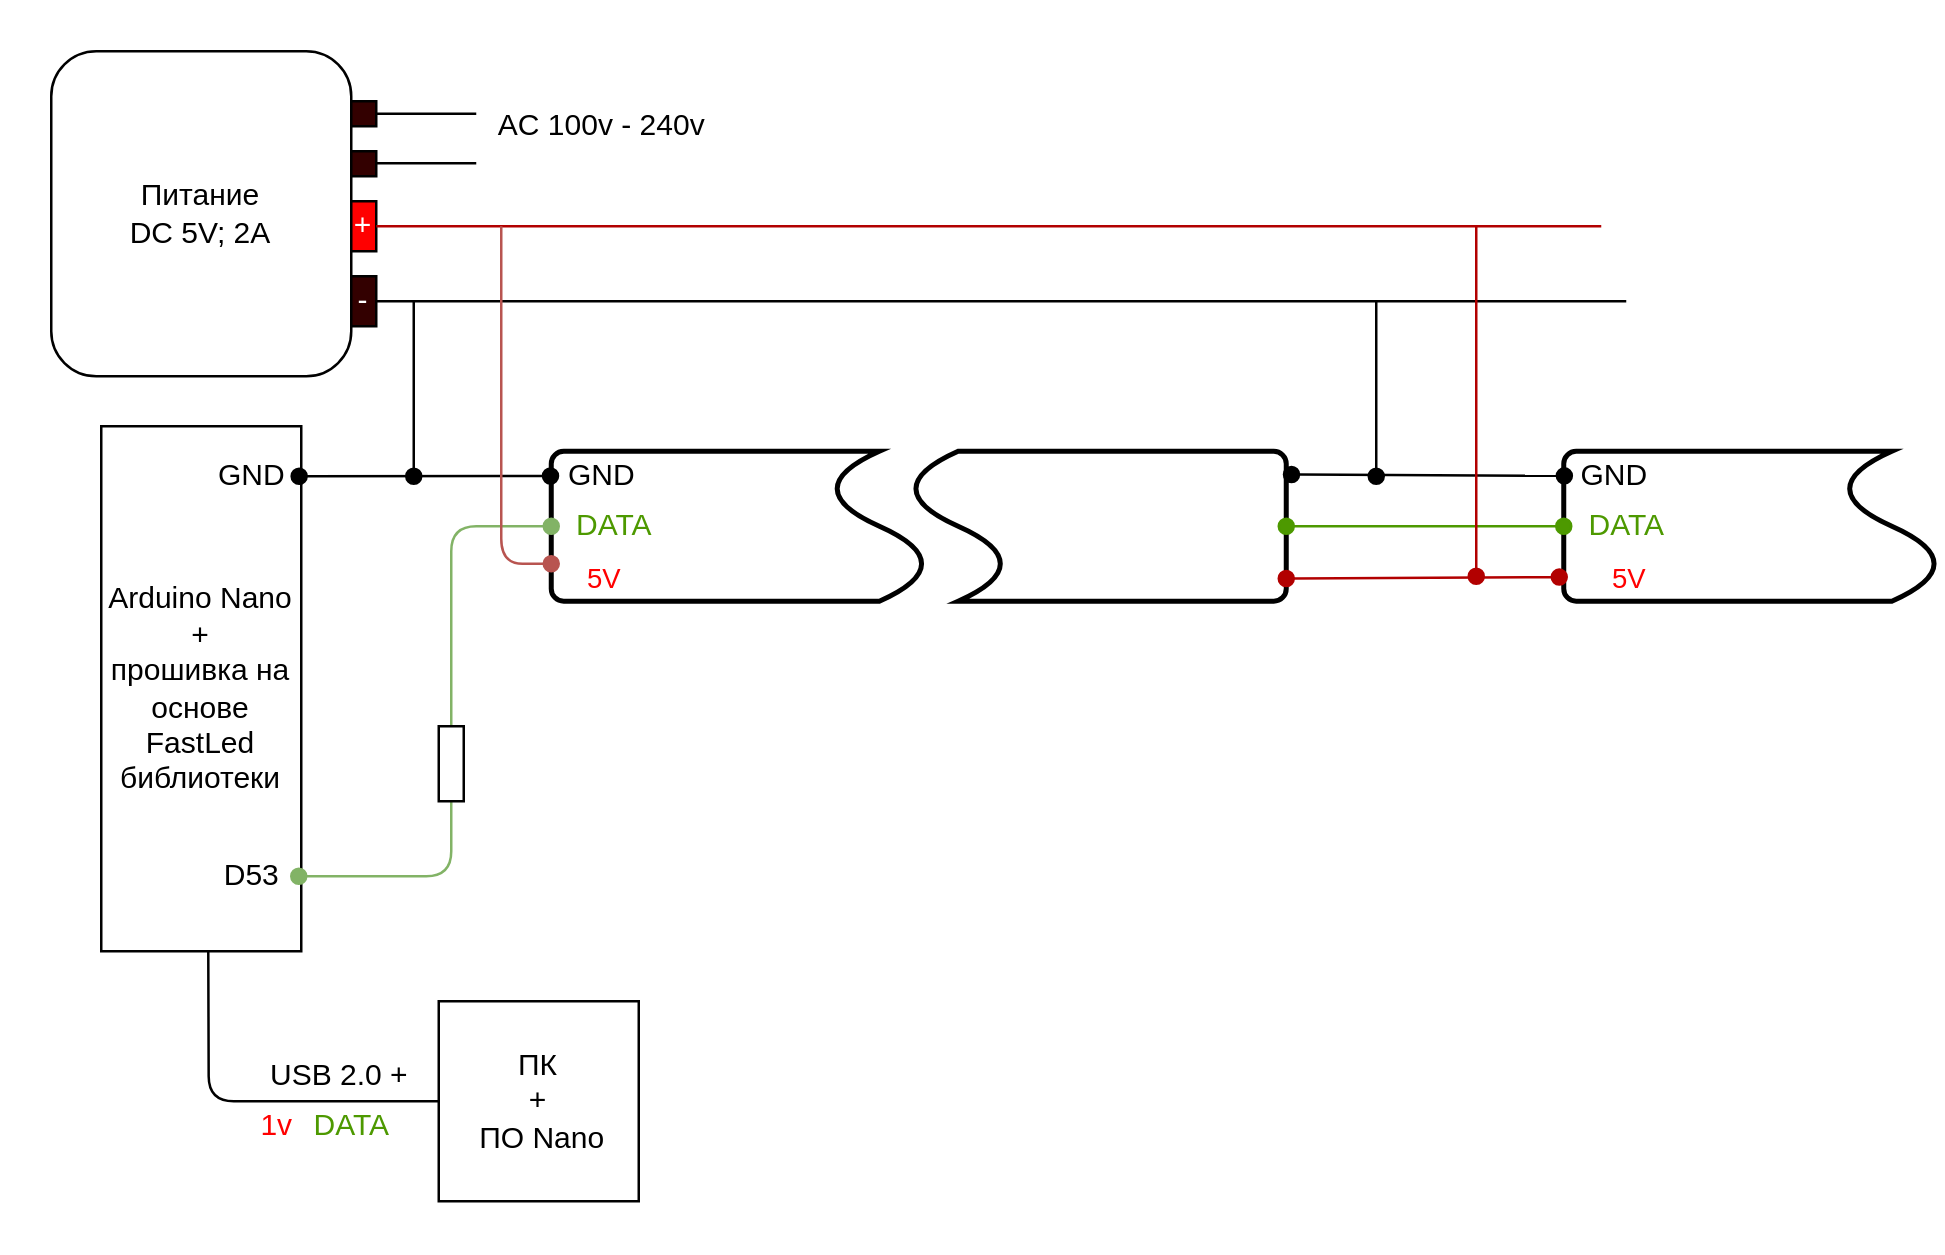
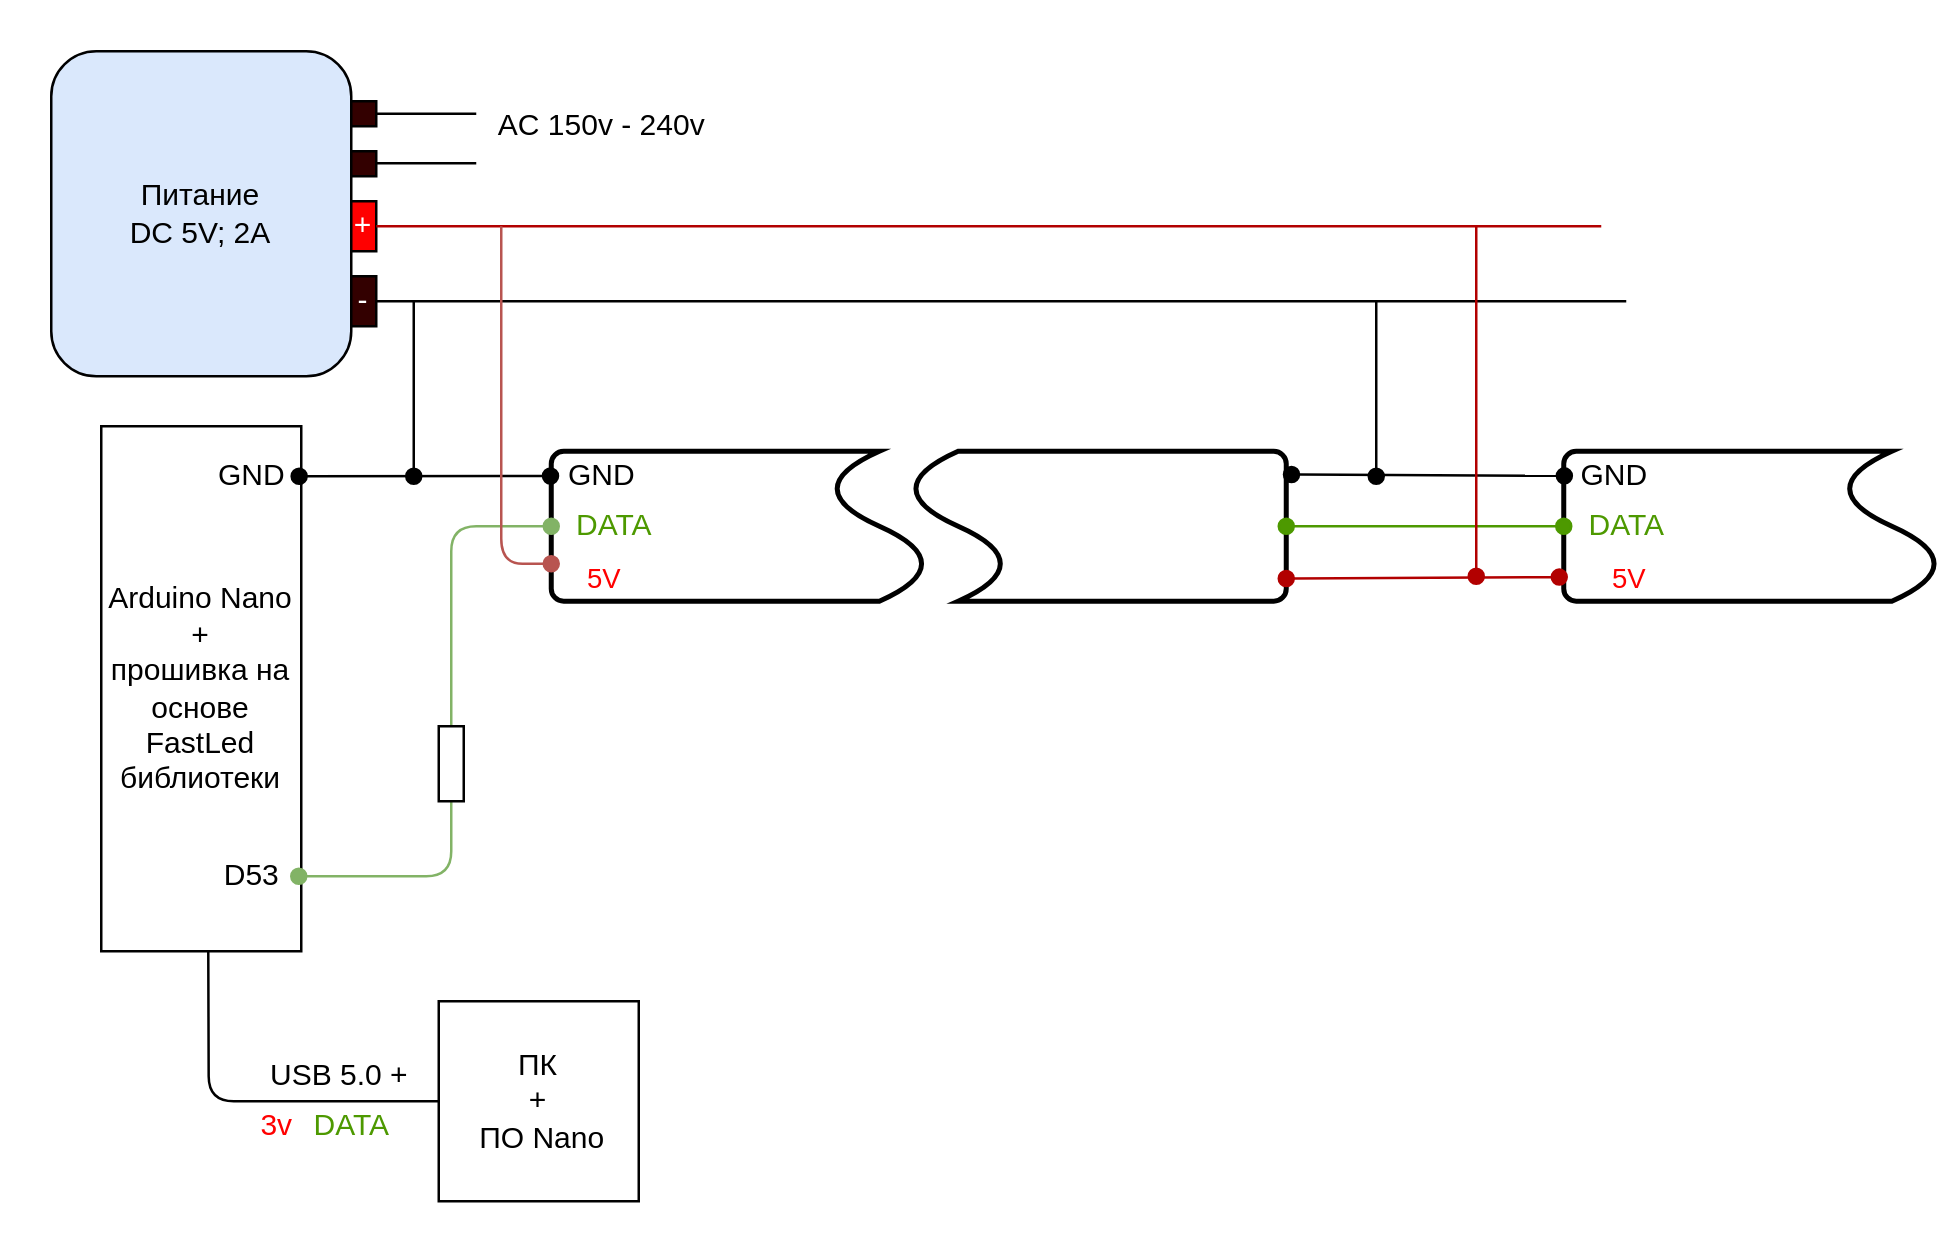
  <mxCell id="0" />
  <mxCell id="1" parent="0" />
  <mxCell id="2" value="&lt;font color=&quot;#000000&quot;&gt;Arduino Nano&lt;br&gt;+&lt;br&gt;прошивка на основе FastLed библиотеки&lt;/font&gt;" style="rounded=0;whiteSpace=wrap;html=1;strokeColor=#000000;fillColor=#ffffff;gradientColor=none;fontColor=#FF0000;" vertex="1" parent="1"><mxGeometry x="40" y="170" width="80" height="210" as="geometry" /></mxCell>
  <mxCell id="3" value="" style="strokeWidth=2;html=1;shape=mxgraph.flowchart.document2;whiteSpace=wrap;size=0.25;fillColor=#ffffff;gradientColor=none;fontColor=#FF0000;rotation=-90;" vertex="1" parent="1"><mxGeometry x="265" y="135" width="60" height="150" as="geometry" /></mxCell>
- <mxCell id="4" value="Питание&lt;br&gt;DC 5V; 2А" style="rounded=1;whiteSpace=wrap;html=1;" vertex="1" parent="1"><mxGeometry x="20" y="20" width="120" height="130" as="geometry" /></mxCell>
+ <mxCell id="4" value="Питание&lt;br&gt;DC 5V; 2А" style="rounded=1;whiteSpace=wrap;html=1;fillColor=#dae8fc;" vertex="1" parent="1"><mxGeometry x="20" y="20" width="120" height="130" as="geometry" /></mxCell>
  <mxCell id="5" value="" style="endArrow=none;html=1;exitX=1;exitY=0.5;exitDx=0;exitDy=0;entryX=0;entryY=0.5;entryDx=0;entryDy=0;" edge="1" parent="1" source="6"><mxGeometry width="50" height="50" relative="1" as="geometry"><mxPoint x="140" y="80" as="sourcePoint" /><mxPoint x="190" y="45" as="targetPoint" /></mxGeometry></mxCell>
  <mxCell id="6" value="" style="whiteSpace=wrap;html=1;aspect=fixed;fillColor=#330000;" vertex="1" parent="1"><mxGeometry x="140" y="40" width="10" height="10" as="geometry" /></mxCell>
  <mxCell id="7" value="" style="whiteSpace=wrap;html=1;aspect=fixed;fillColor=#330000;" vertex="1" parent="1"><mxGeometry x="140" y="60" width="10" height="10" as="geometry" /></mxCell>
  <mxCell id="8" value="" style="endArrow=none;html=1;exitX=1;exitY=0.5;exitDx=0;exitDy=0;entryX=0;entryY=0.5;entryDx=0;entryDy=0;" edge="1" parent="1"><mxGeometry width="50" height="50" relative="1" as="geometry"><mxPoint x="150" y="64.83" as="sourcePoint" /><mxPoint x="190" y="64.83" as="targetPoint" /></mxGeometry></mxCell>
- <mxCell id="9" value="AC 100v - 240v" style="text;html=1;align=center;verticalAlign=middle;resizable=0;points=[];autosize=1;" vertex="1" parent="1"><mxGeometry x="190" y="40" width="100" height="20" as="geometry" /></mxCell>
+ <mxCell id="9" value="AC 150v - 240v" style="text;html=1;align=center;verticalAlign=middle;resizable=0;points=[];autosize=1;" vertex="1" parent="1"><mxGeometry x="190" y="40" width="100" height="20" as="geometry" /></mxCell>
  <mxCell id="10" value="&lt;font color=&quot;#ffffff&quot;&gt;+&lt;/font&gt;" style="rounded=0;whiteSpace=wrap;html=1;fillColor=#FF0000;" vertex="1" parent="1"><mxGeometry x="140" y="80" width="10" height="20" as="geometry" /></mxCell>
  <mxCell id="11" value="&lt;font color=&quot;#ffffff&quot;&gt;-&lt;/font&gt;" style="rounded=0;whiteSpace=wrap;html=1;fillColor=#330000;" vertex="1" parent="1"><mxGeometry x="140" y="110" width="10" height="20" as="geometry" /></mxCell>
  <mxCell id="12" value="" style="endArrow=none;html=1;exitX=1;exitY=0.5;exitDx=0;exitDy=0;fillColor=#e51400;strokeColor=#B20000;" edge="1" parent="1" source="10"><mxGeometry width="50" height="50" relative="1" as="geometry"><mxPoint x="220" y="150" as="sourcePoint" /><mxPoint x="640" y="90" as="targetPoint" /><Array as="points"><mxPoint x="210" y="90" /></Array></mxGeometry></mxCell>
  <mxCell id="13" value="" style="endArrow=none;html=1;strokeColor=#000000;fillColor=#FF0000;exitX=1;exitY=0.5;exitDx=0;exitDy=0;" edge="1" parent="1" source="11"><mxGeometry width="50" height="50" relative="1" as="geometry"><mxPoint x="110" y="150" as="sourcePoint" /><mxPoint x="650" y="120" as="targetPoint" /></mxGeometry></mxCell>
  <mxCell id="14" value="" style="endArrow=oval;html=1;strokeColor=#000000;fillColor=#FF0000;entryX=0.835;entryY=-0.002;entryDx=0;entryDy=0;startArrow=oval;startFill=1;endFill=1;entryPerimeter=0;" edge="1" parent="1" target="3"><mxGeometry width="50" height="50" relative="1" as="geometry"><mxPoint x="119.16" y="190" as="sourcePoint" /><mxPoint x="200" y="191.34" as="targetPoint" /></mxGeometry></mxCell>
  <mxCell id="15" value="" style="endArrow=oval;html=1;strokeColor=#82b366;fillColor=#d5e8d4;entryX=0.5;entryY=0;entryDx=0;entryDy=0;startArrow=oval;startFill=1;endFill=1;entryPerimeter=0;" edge="1" parent="1" target="3"><mxGeometry width="50" height="50" relative="1" as="geometry"><mxPoint x="119" y="350" as="sourcePoint" /><mxPoint x="220" y="284.52" as="targetPoint" /><Array as="points"><mxPoint x="180" y="350" /><mxPoint x="180" y="210" /></Array></mxGeometry></mxCell>
  <mxCell id="16" value="GND" style="text;html=1;align=center;verticalAlign=middle;resizable=0;points=[];autosize=1;" vertex="1" parent="1"><mxGeometry x="220" y="180" width="40" height="20" as="geometry" /></mxCell>
  <mxCell id="17" value="&lt;font color=&quot;#4d9900&quot;&gt;DATA&lt;/font&gt;" style="text;html=1;align=center;verticalAlign=middle;resizable=0;points=[];autosize=1;" vertex="1" parent="1"><mxGeometry x="220" y="200" width="50" height="20" as="geometry" /></mxCell>
  <mxCell id="18" value="" style="endArrow=none;html=1;strokeColor=#b85450;fillColor=#f8cecc;exitX=0;exitY=0.75;exitDx=0;exitDy=0;endFill=0;startArrow=oval;startFill=1;" edge="1" parent="1"><mxGeometry width="50" height="50" relative="1" as="geometry"><mxPoint x="220" y="225" as="sourcePoint" /><mxPoint x="200" y="90" as="targetPoint" /><Array as="points"><mxPoint x="200" y="225" /></Array></mxGeometry></mxCell>
  <mxCell id="19" value="5V" style="edgeLabel;html=1;align=center;verticalAlign=middle;resizable=0;points=[];fontColor=#FF0000;" vertex="1" connectable="0" parent="18"><mxGeometry x="0.283" y="-2" relative="1" as="geometry"><mxPoint x="38" y="84.53" as="offset" /></mxGeometry></mxCell>
  <mxCell id="20" value="" style="endArrow=none;html=1;strokeColor=#000000;fillColor=#FF0000;endFill=0;startArrow=oval;startFill=1;" edge="1" parent="1"><mxGeometry width="50" height="50" relative="1" as="geometry"><mxPoint x="165" y="190" as="sourcePoint" /><mxPoint x="165" y="120" as="targetPoint" /></mxGeometry></mxCell>
  <mxCell id="21" value="" style="strokeWidth=2;html=1;shape=mxgraph.flowchart.document2;whiteSpace=wrap;size=0.25;fillColor=#ffffff;gradientColor=none;fontColor=#FF0000;rotation=90;" vertex="1" parent="1"><mxGeometry x="409" y="135" width="60" height="150" as="geometry" /></mxCell>
  <mxCell id="22" value="" style="rounded=0;whiteSpace=wrap;html=1;strokeColor=#000000;fillColor=#ffffff;gradientColor=none;fontColor=#FF0000;" vertex="1" parent="1"><mxGeometry x="175" y="290" width="10" height="30" as="geometry" /></mxCell>
  <mxCell id="23" value="" style="endArrow=none;html=1;strokeColor=#000000;fillColor=#FF0000;fontColor=#FF0000;entryX=0.5;entryY=1;entryDx=0;entryDy=0;" edge="1" parent="1"><mxGeometry width="50" height="50" relative="1" as="geometry"><mxPoint x="180" y="440" as="sourcePoint" /><mxPoint x="82.815" y="380" as="targetPoint" /><Array as="points"><mxPoint x="83" y="440" /></Array></mxGeometry></mxCell>
- <mxCell id="24" value="&lt;font color=&quot;#000000&quot;&gt;USB 2.0 +&lt;/font&gt;" style="text;html=1;align=center;verticalAlign=middle;resizable=0;points=[];autosize=1;fontColor=#FF0000;" vertex="1" parent="1"><mxGeometry x="100" y="420" width="70" height="20" as="geometry" /></mxCell>
+ <mxCell id="24" value="&lt;font color=&quot;#000000&quot;&gt;USB 5.0 +&lt;/font&gt;" style="text;html=1;align=center;verticalAlign=middle;resizable=0;points=[];autosize=1;fontColor=#FF0000;" vertex="1" parent="1"><mxGeometry x="100" y="420" width="70" height="20" as="geometry" /></mxCell>
  <mxCell id="25" value="" style="strokeWidth=2;html=1;shape=mxgraph.flowchart.document2;whiteSpace=wrap;size=0.25;fillColor=#ffffff;gradientColor=none;fontColor=#FF0000;rotation=-90;" vertex="1" parent="1"><mxGeometry x="670" y="135" width="60" height="150" as="geometry" /></mxCell>
  <mxCell id="26" value="" style="endArrow=oval;html=1;strokeColor=#000000;fillColor=#FF0000;entryX=0.006;entryY=0.492;entryDx=0;entryDy=0;startArrow=oval;startFill=1;endFill=1;entryPerimeter=0;exitX=0.155;exitY=-0.014;exitDx=0;exitDy=0;exitPerimeter=0;" edge="1" parent="1" source="21" target="27"><mxGeometry width="50" height="50" relative="1" as="geometry"><mxPoint x="510" y="190" as="sourcePoint" /><mxPoint x="610.54" y="189.9" as="targetPoint" /></mxGeometry></mxCell>
  <mxCell id="27" value="GND" style="text;html=1;align=center;verticalAlign=middle;resizable=0;points=[];autosize=1;" vertex="1" parent="1"><mxGeometry x="625" y="180" width="40" height="20" as="geometry" /></mxCell>
  <mxCell id="28" value="&lt;font color=&quot;#000000&quot;&gt;ПК&lt;br&gt;+&lt;br&gt;&amp;nbsp;ПО Nano&lt;/font&gt;" style="whiteSpace=wrap;html=1;aspect=fixed;strokeColor=#000000;fillColor=#ffffff;gradientColor=none;fontColor=#FF0000;" vertex="1" parent="1"><mxGeometry x="175" y="400" width="80" height="80" as="geometry" /></mxCell>
  <mxCell id="29" value="&lt;font color=&quot;#000000&quot;&gt;D53&lt;/font&gt;" style="text;html=1;align=center;verticalAlign=middle;resizable=0;points=[];autosize=1;fontColor=#FF0000;" vertex="1" parent="1"><mxGeometry x="80" y="340" width="40" height="20" as="geometry" /></mxCell>
  <mxCell id="30" value="&lt;font color=&quot;#000000&quot;&gt;GND&lt;/font&gt;" style="text;html=1;align=center;verticalAlign=middle;resizable=0;points=[];autosize=1;fontColor=#FF0000;" vertex="1" parent="1"><mxGeometry x="80" y="180" width="40" height="20" as="geometry" /></mxCell>
- <mxCell id="31" value="1v" style="text;html=1;align=center;verticalAlign=middle;resizable=0;points=[];autosize=1;fontColor=#FF0000;" vertex="1" parent="1"><mxGeometry x="95" y="440" width="30" height="20" as="geometry" /></mxCell>
+ <mxCell id="31" value="3v" style="text;html=1;align=center;verticalAlign=middle;resizable=0;points=[];autosize=1;fontColor=#FF0000;" vertex="1" parent="1"><mxGeometry x="95" y="440" width="30" height="20" as="geometry" /></mxCell>
  <mxCell id="32" value="&lt;font color=&quot;#4d9900&quot;&gt;DATA&lt;/font&gt;" style="text;html=1;align=center;verticalAlign=middle;resizable=0;points=[];autosize=1;fontColor=#FF0000;" vertex="1" parent="1"><mxGeometry x="115" y="440" width="50" height="20" as="geometry" /></mxCell>
  <mxCell id="33" value="" style="endArrow=oval;html=1;fillColor=#6d8764;entryX=0.5;entryY=0;entryDx=0;entryDy=0;startArrow=oval;startFill=1;endFill=1;entryPerimeter=0;exitX=0.5;exitY=0;exitDx=0;exitDy=0;exitPerimeter=0;strokeColor=#4D9900;" edge="1" parent="1" source="21" target="25"><mxGeometry width="50" height="50" relative="1" as="geometry"><mxPoint x="520" y="220" as="sourcePoint" /><mxPoint x="631" y="220" as="targetPoint" /></mxGeometry></mxCell>
  <mxCell id="34" value="" style="endArrow=oval;html=1;strokeColor=#B20000;fillColor=#e51400;entryX=0.161;entryY=-0.012;entryDx=0;entryDy=0;startArrow=oval;startFill=1;endFill=1;entryPerimeter=0;exitX=0.848;exitY=0;exitDx=0;exitDy=0;exitPerimeter=0;" edge="1" parent="1" source="21" target="25"><mxGeometry width="50" height="50" relative="1" as="geometry"><mxPoint x="534" y="215" as="sourcePoint" /><mxPoint x="645" y="215" as="targetPoint" /></mxGeometry></mxCell>
  <mxCell id="35" value="&lt;font color=&quot;#4d9900&quot;&gt;DATA&lt;/font&gt;" style="text;html=1;align=center;verticalAlign=middle;resizable=0;points=[];autosize=1;" vertex="1" parent="1"><mxGeometry x="625" y="200" width="50" height="20" as="geometry" /></mxCell>
  <mxCell id="36" value="5V" style="edgeLabel;html=1;align=center;verticalAlign=middle;resizable=0;points=[];fontColor=#FF0000;" vertex="1" connectable="0" parent="1"><mxGeometry x="650" y="230.001" as="geometry" /></mxCell>
  <mxCell id="37" value="" style="endArrow=none;html=1;strokeColor=#B20000;fillColor=#e51400;fontColor=#FF0000;startArrow=oval;startFill=1;" edge="1" parent="1"><mxGeometry width="50" height="50" relative="1" as="geometry"><mxPoint x="590" y="230" as="sourcePoint" /><mxPoint x="590" y="90" as="targetPoint" /></mxGeometry></mxCell>
  <mxCell id="38" value="" style="endArrow=none;html=1;strokeColor=#000000;fillColor=#FF0000;fontColor=#FF0000;startArrow=oval;startFill=1;" edge="1" parent="1"><mxGeometry width="50" height="50" relative="1" as="geometry"><mxPoint x="550" y="190" as="sourcePoint" /><mxPoint x="550" y="120" as="targetPoint" /></mxGeometry></mxCell>
